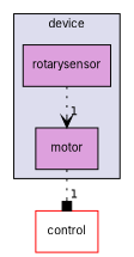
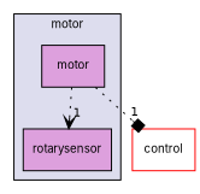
  digraph {
    compound=true
    fontname=Inter
    node [fillcolor=plum fontname=Inter fontsize=10 shape=box style=filled]
    edge [fontname=Inter headlabel=1 labeldistance=1.5 labelfontname=Helvetica labelfontsize=10 style=dotted]
    n1 [label=rotarysensor]
    n2 [label=motor pencolor=black]
    n3 [color=red fillcolor=white label=control]
    subgraph cluster_1 {
      bgcolor="#ddddee"
      fontsize=10
-     label=device
+     label=motor
      pencolor=black
      n1
      n2
    }
-   n1 -> n2 [arrowhead=vee]
+   n2 -> n1 [arrowhead=vee]
    n2 -> n3 [arrowhead=box]
  }
